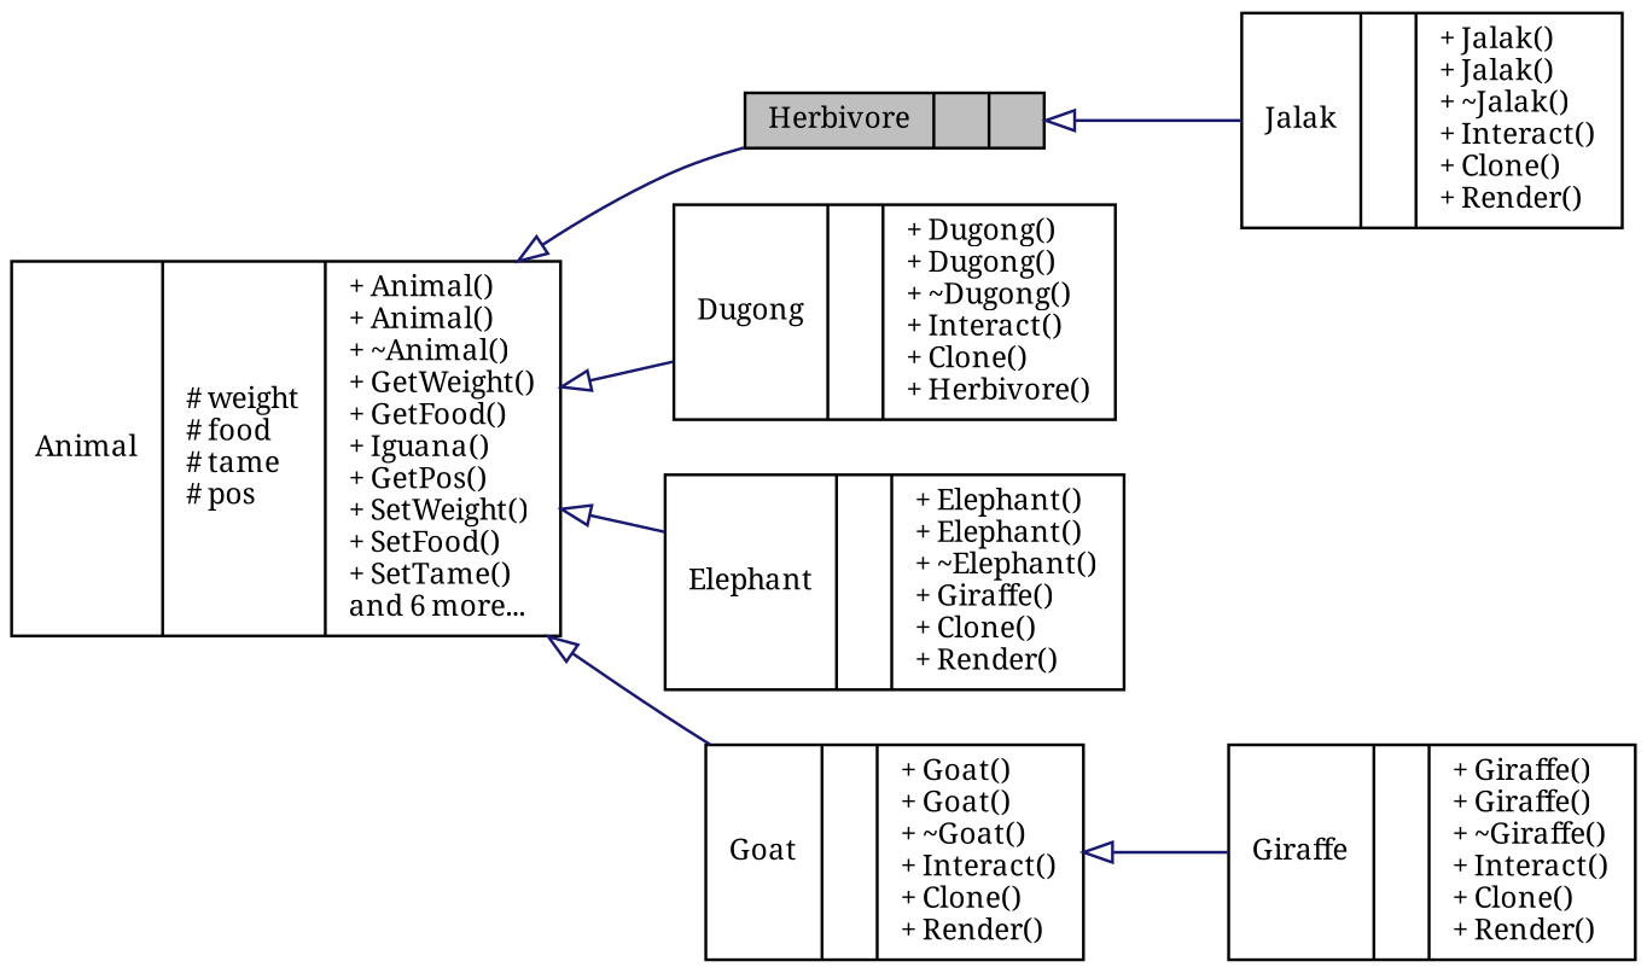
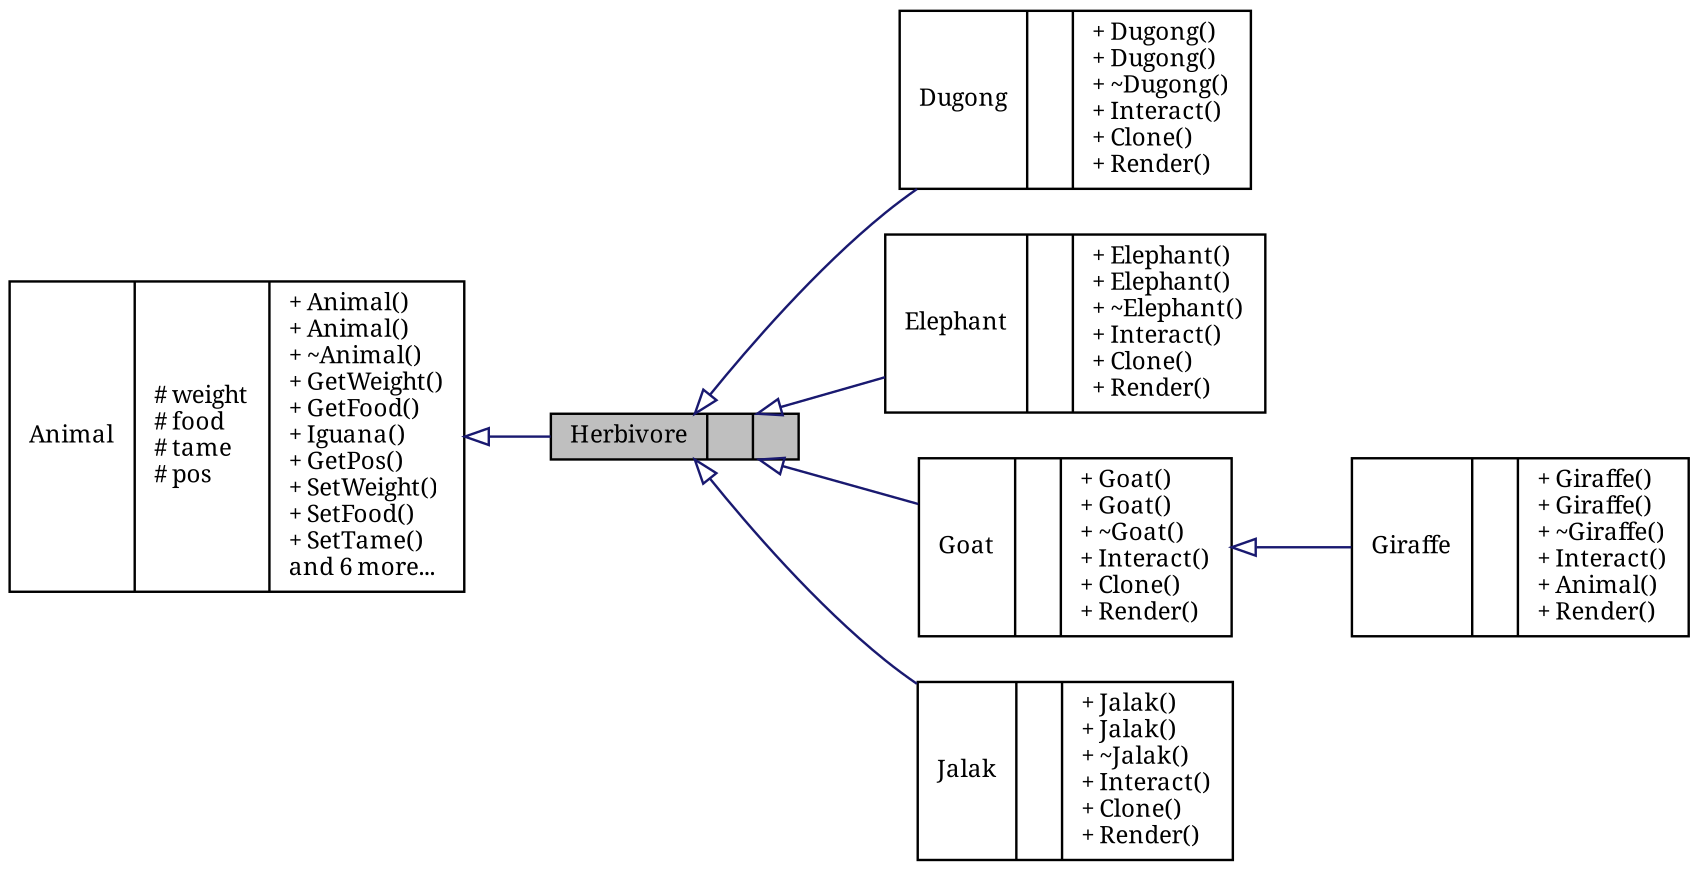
  digraph {
    fontname="Noto Serif"
    rankdir=LR
    node [color=black fillcolor=white fontname="Noto Serif" fontsize=10 shape=record style=filled]
    edge [arrowtail=onormal color=midnightblue dir=back fontname="Noto Serif" fontsize=10 labelfontname=Helvetica labelfontsize=10 style=solid]
    n1 [fillcolor=grey75 fontcolor=black height=0.2 label="{Herbivore\n||}" width=0.4]
-   n2 [height=0.2 label="{Dugong\n||+ Dugong()\l+ Dugong()\l+ ~Dugong()\l+ Interact()\l+ Clone()\l+ Herbivore()\l}" width=0.4]
-   n3 [height=0.2 label="{Elephant\n||+ Elephant()\l+ Elephant()\l+ ~Elephant()\l+ Giraffe()\l+ Clone()\l+ Render()\l}" width=0.4]
+   n2 [height=0.2 label="{Dugong\n||+ Dugong()\l+ Dugong()\l+ ~Dugong()\l+ Interact()\l+ Clone()\l+ Render()\l}" width=0.4]
+   n3 [height=0.2 label="{Elephant\n||+ Elephant()\l+ Elephant()\l+ ~Elephant()\l+ Interact()\l+ Clone()\l+ Render()\l}" width=0.4]
    n4 [height=0.2 label="{Goat\n||+ Goat()\l+ Goat()\l+ ~Goat()\l+ Interact()\l+ Clone()\l+ Render()\l}" width=0.4]
    n5 [height=0.2 label="{Jalak\n||+ Jalak()\l+ Jalak()\l+ ~Jalak()\l+ Interact()\l+ Clone()\l+ Render()\l}" width=0.4]
-   n6 [height=0.2 label="{Giraffe\n||+ Giraffe()\l+ Giraffe()\l+ ~Giraffe()\l+ Interact()\l+ Clone()\l+ Render()\l}" width=0.4]
+   n6 [height=0.2 label="{Giraffe\n||+ Giraffe()\l+ Giraffe()\l+ ~Giraffe()\l+ Interact()\l+ Animal()\l+ Render()\l}" width=0.4]
    n7 [height=0.2 label="{Animal\n|# weight\l# food\l# tame\l# pos\l|+ Animal()\l+ Animal()\l+ ~Animal()\l+ GetWeight()\l+ GetFood()\l+ Iguana()\l+ GetPos()\l+ SetWeight()\l+ SetFood()\l+ SetTame()\land 6 more...\l}" width=0.4]
-   n7 -> n2
-   n7 -> n3
-   n7 -> n4
+   n1 -> n2
+   n1 -> n3
+   n1 -> n4
    n1 -> n5
    n4 -> n6
    n7 -> n1
  }
